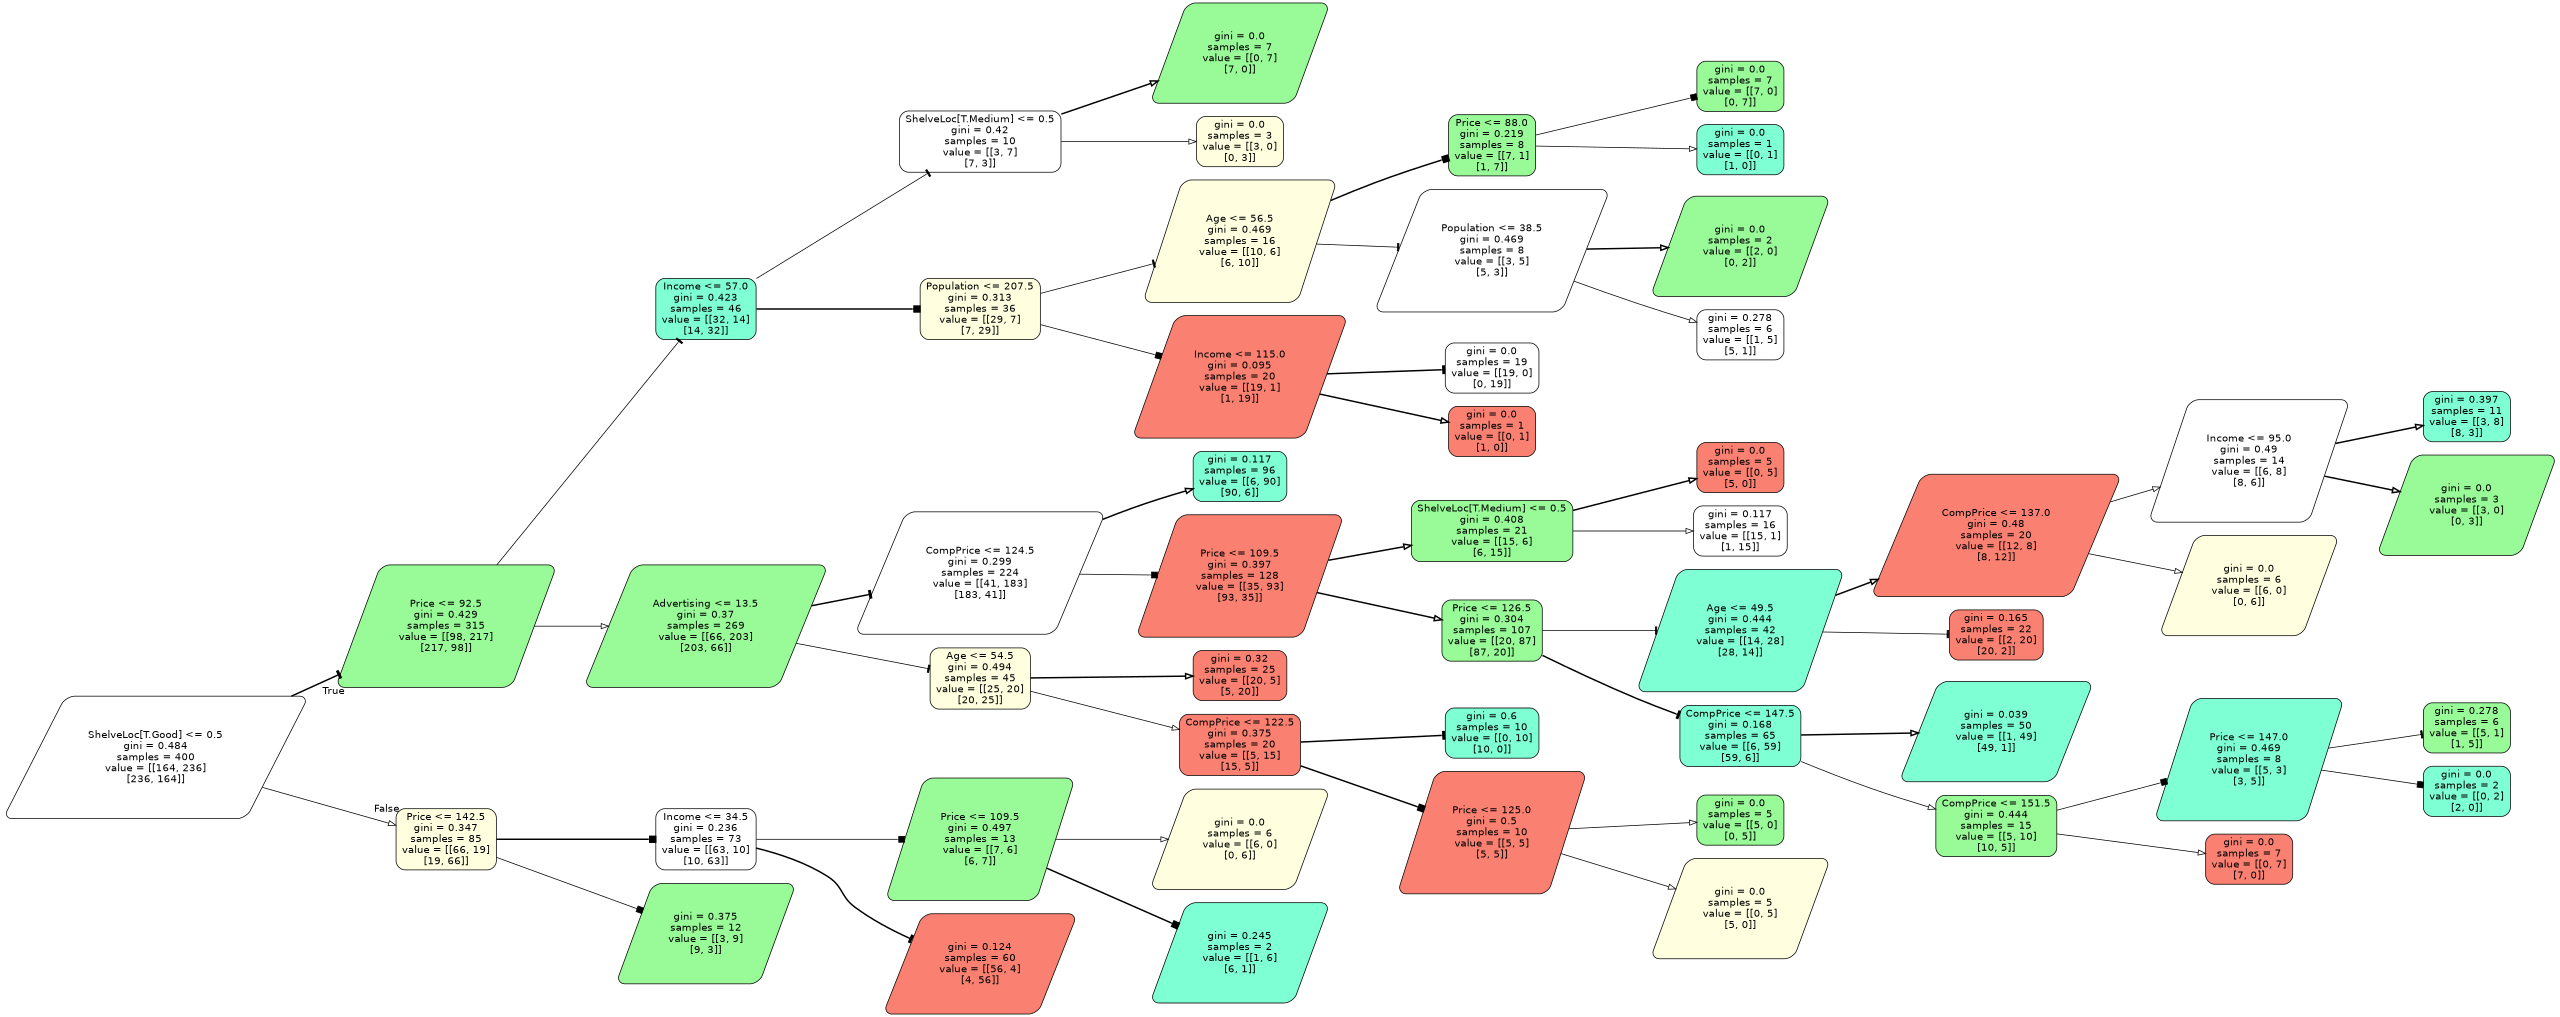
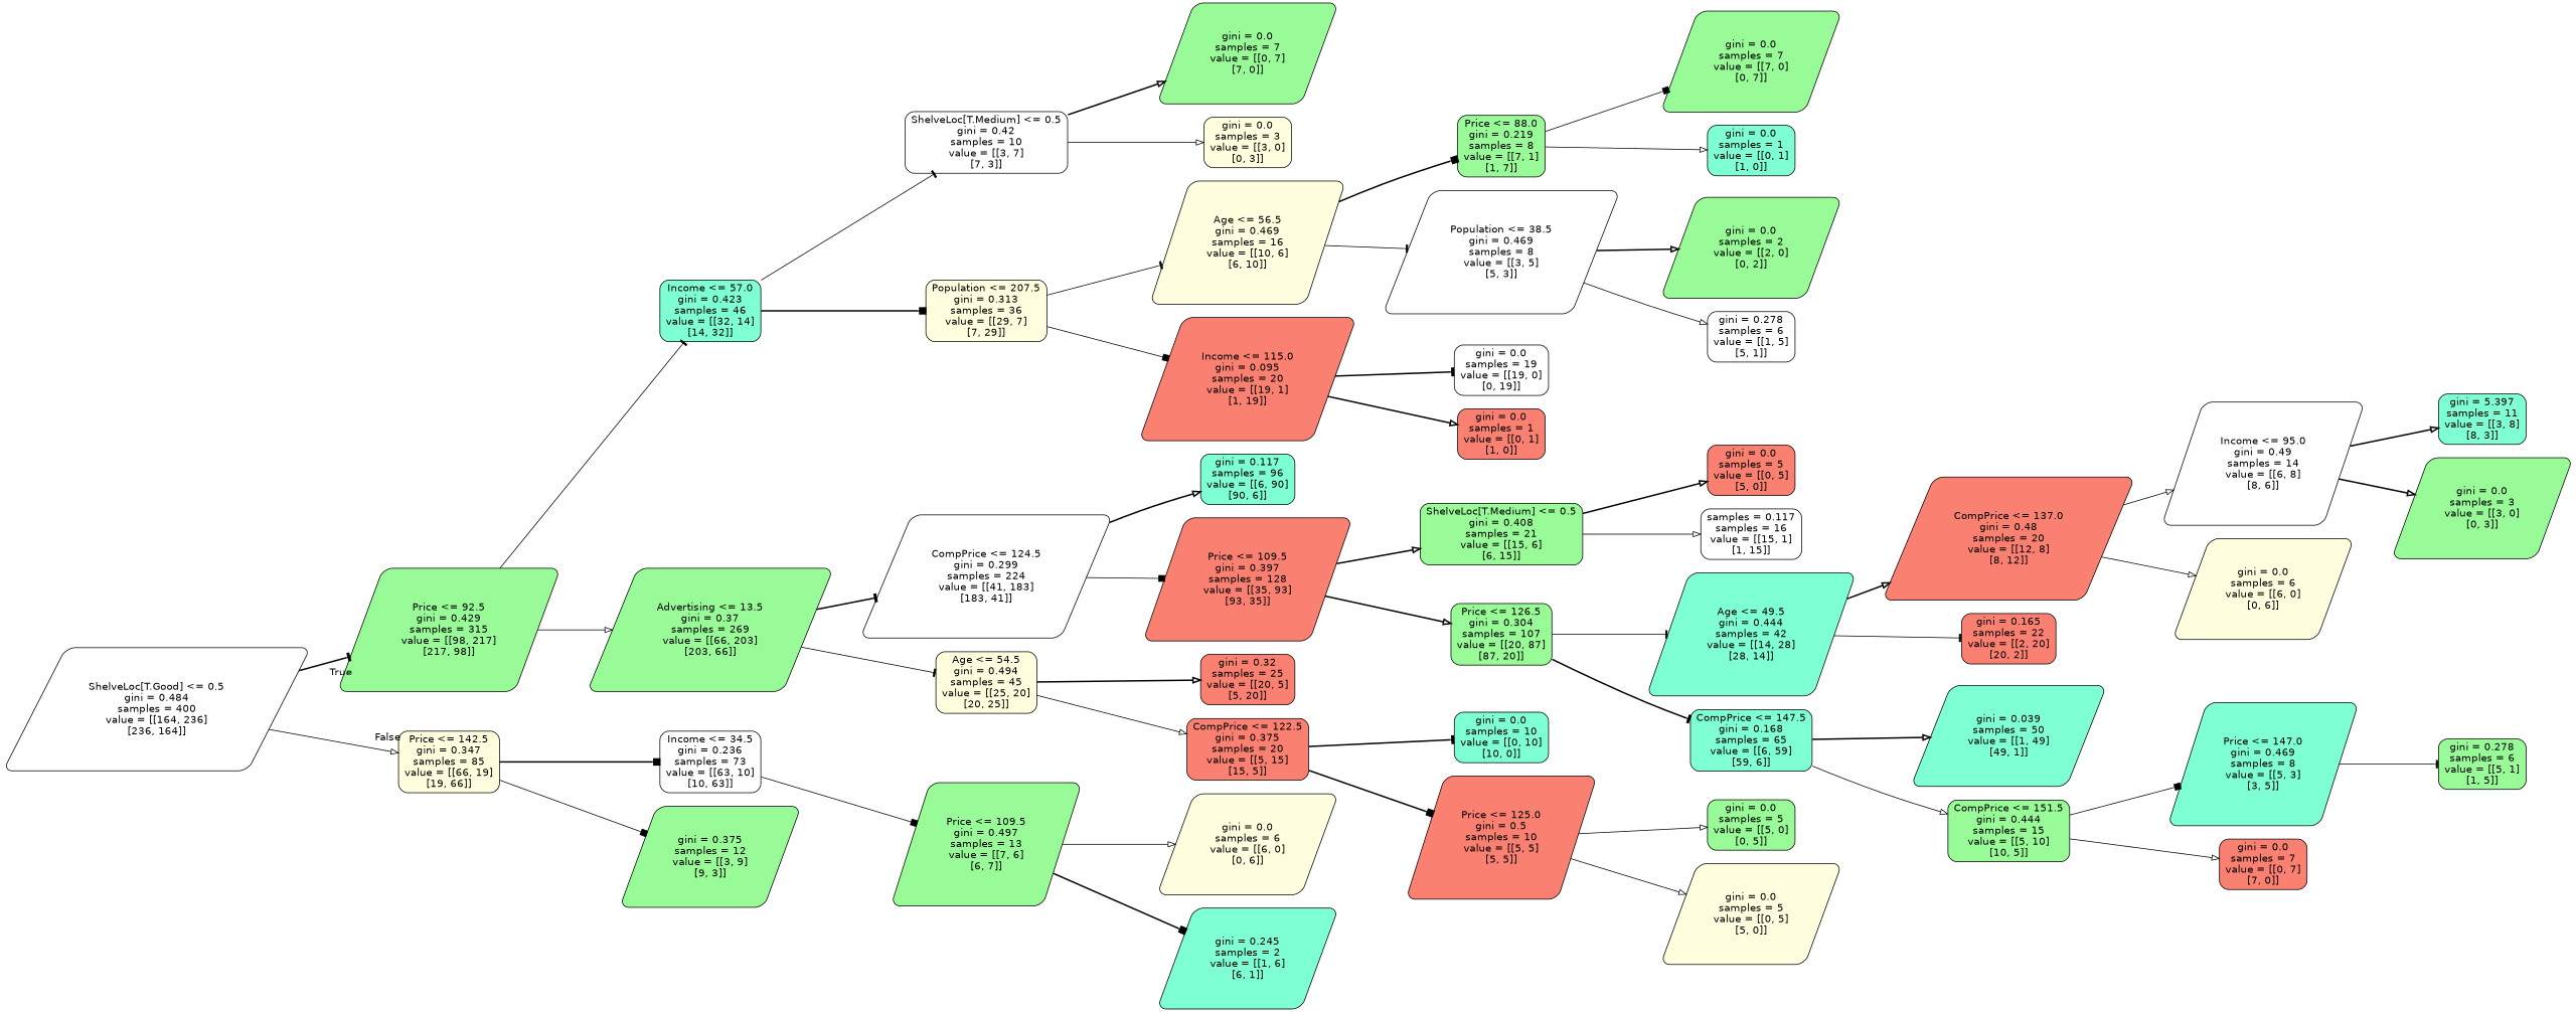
  digraph {
    rankdir=LR
    node [color=black fillcolor=palegreen fontname=helvetica shape=box style="filled, rounded"]
    edge [arrowhead=onormal fontname=helvetica style=solid]
    n1 [fillcolor=white label="ShelveLoc[T.Good] <= 0.5\ngini = 0.484\nsamples = 400\nvalue = [[164, 236]\n[236, 164]]" shape=parallelogram]
    n2 [label="Price <= 92.5\ngini = 0.429\nsamples = 315\nvalue = [[98, 217]\n[217, 98]]" shape=parallelogram]
    n3 [fillcolor=lightyellow label="Price <= 142.5\ngini = 0.347\nsamples = 85\nvalue = [[66, 19]\n[19, 66]]"]
    n4 [fillcolor=aquamarine label="Income <= 57.0\ngini = 0.423\nsamples = 46\nvalue = [[32, 14]\n[14, 32]]"]
    n5 [label="Advertising <= 13.5\ngini = 0.37\nsamples = 269\nvalue = [[66, 203]\n[203, 66]]" shape=parallelogram]
    n6 [fillcolor=white label="Income <= 34.5\ngini = 0.236\nsamples = 73\nvalue = [[63, 10]\n[10, 63]]"]
    n7 [label="gini = 0.375\nsamples = 12\nvalue = [[3, 9]\n[9, 3]]" shape=parallelogram]
    n8 [fillcolor=white label="ShelveLoc[T.Medium] <= 0.5\ngini = 0.42\nsamples = 10\nvalue = [[3, 7]\n[7, 3]]"]
    n9 [fillcolor=lightyellow label="Population <= 207.5\ngini = 0.313\nsamples = 36\nvalue = [[29, 7]\n[7, 29]]"]
    n10 [fillcolor=white label="CompPrice <= 124.5\ngini = 0.299\nsamples = 224\nvalue = [[41, 183]\n[183, 41]]" shape=parallelogram]
    n11 [fillcolor=lightyellow label="Age <= 54.5\ngini = 0.494\nsamples = 45\nvalue = [[25, 20]\n[20, 25]]"]
    n12 [label="gini = 0.0\nsamples = 7\nvalue = [[0, 7]\n[7, 0]]" shape=parallelogram]
    n13 [fillcolor=lightyellow label="gini = 0.0\nsamples = 3\nvalue = [[3, 0]\n[0, 3]]"]
    n14 [fillcolor=lightyellow label="Age <= 56.5\ngini = 0.469\nsamples = 16\nvalue = [[10, 6]\n[6, 10]]" shape=parallelogram]
    n15 [fillcolor=salmon label="Income <= 115.0\ngini = 0.095\nsamples = 20\nvalue = [[19, 1]\n[1, 19]]" shape=parallelogram]
    n16 [label="Price <= 88.0\ngini = 0.219\nsamples = 8\nvalue = [[7, 1]\n[1, 7]]"]
    n17 [fillcolor=white label="Population <= 38.5\ngini = 0.469\nsamples = 8\nvalue = [[3, 5]\n[5, 3]]" shape=parallelogram]
    n18 [fillcolor=white label="gini = 0.0\nsamples = 19\nvalue = [[19, 0]\n[0, 19]]"]
    n19 [fillcolor=salmon label="gini = 0.0\nsamples = 1\nvalue = [[0, 1]\n[1, 0]]"]
-   n20 [label="gini = 0.0\nsamples = 7\nvalue = [[7, 0]\n[0, 7]]"]
+   n20 [label="gini = 0.0\nsamples = 7\nvalue = [[7, 0]\n[0, 7]]" shape=parallelogram]
    n21 [fillcolor=aquamarine label="gini = 0.0\nsamples = 1\nvalue = [[0, 1]\n[1, 0]]"]
    n22 [label="gini = 0.0\nsamples = 2\nvalue = [[2, 0]\n[0, 2]]" shape=parallelogram]
    n23 [fillcolor=white label="gini = 0.278\nsamples = 6\nvalue = [[1, 5]\n[5, 1]]"]
    n24 [fillcolor=aquamarine label="gini = 0.117\nsamples = 96\nvalue = [[6, 90]\n[90, 6]]"]
    n25 [fillcolor=salmon label="Price <= 109.5\ngini = 0.397\nsamples = 128\nvalue = [[35, 93]\n[93, 35]]" shape=parallelogram]
    n26 [fillcolor=salmon label="gini = 0.32\nsamples = 25\nvalue = [[20, 5]\n[5, 20]]"]
    n27 [fillcolor=salmon label="CompPrice <= 122.5\ngini = 0.375\nsamples = 20\nvalue = [[5, 15]\n[15, 5]]"]
    n28 [label="ShelveLoc[T.Medium] <= 0.5\ngini = 0.408\nsamples = 21\nvalue = [[15, 6]\n[6, 15]]"]
    n29 [label="Price <= 126.5\ngini = 0.304\nsamples = 107\nvalue = [[20, 87]\n[87, 20]]"]
    n30 [fillcolor=salmon label="gini = 0.0\nsamples = 5\nvalue = [[0, 5]\n[5, 0]]"]
-   n31 [fillcolor=white label="gini = 0.117\nsamples = 16\nvalue = [[15, 1]\n[1, 15]]"]
+   n31 [fillcolor=white label="samples = 0.117\nsamples = 16\nvalue = [[15, 1]\n[1, 15]]"]
    n32 [fillcolor=aquamarine label="Age <= 49.5\ngini = 0.444\nsamples = 42\nvalue = [[14, 28]\n[28, 14]]" shape=parallelogram]
    n33 [fillcolor=aquamarine label="CompPrice <= 147.5\ngini = 0.168\nsamples = 65\nvalue = [[6, 59]\n[59, 6]]"]
    n34 [fillcolor=salmon label="CompPrice <= 137.0\ngini = 0.48\nsamples = 20\nvalue = [[12, 8]\n[8, 12]]" shape=parallelogram]
    n35 [fillcolor=salmon label="gini = 0.165\nsamples = 22\nvalue = [[2, 20]\n[20, 2]]"]
    n36 [fillcolor=aquamarine label="gini = 0.039\nsamples = 50\nvalue = [[1, 49]\n[49, 1]]" shape=parallelogram]
    n37 [label="CompPrice <= 151.5\ngini = 0.444\nsamples = 15\nvalue = [[5, 10]\n[10, 5]]"]
    n38 [fillcolor=white label="Income <= 95.0\ngini = 0.49\nsamples = 14\nvalue = [[6, 8]\n[8, 6]]" shape=parallelogram]
    n39 [fillcolor=lightyellow label="gini = 0.0\nsamples = 6\nvalue = [[6, 0]\n[0, 6]]" shape=parallelogram]
-   n40 [fillcolor=aquamarine label="gini = 0.397\nsamples = 11\nvalue = [[3, 8]\n[8, 3]]"]
+   n40 [fillcolor=aquamarine label="gini = 5.397\nsamples = 11\nvalue = [[3, 8]\n[8, 3]]"]
    n41 [label="gini = 0.0\nsamples = 3\nvalue = [[3, 0]\n[0, 3]]" shape=parallelogram]
    n42 [fillcolor=aquamarine label="Price <= 147.0\ngini = 0.469\nsamples = 8\nvalue = [[5, 3]\n[3, 5]]" shape=parallelogram]
    n43 [fillcolor=salmon label="gini = 0.0\nsamples = 7\nvalue = [[0, 7]\n[7, 0]]"]
    n44 [label="gini = 0.278\nsamples = 6\nvalue = [[5, 1]\n[1, 5]]"]
-   n45 [fillcolor=aquamarine label="gini = 0.0\nsamples = 2\nvalue = [[0, 2]\n[2, 0]]"]
-   n46 [fillcolor=aquamarine label="gini = 0.6\nsamples = 10\nvalue = [[0, 10]\n[10, 0]]"]
+   n46 [fillcolor=aquamarine label="gini = 0.0\nsamples = 10\nvalue = [[0, 10]\n[10, 0]]"]
    n47 [fillcolor=salmon label="Price <= 125.0\ngini = 0.5\nsamples = 10\nvalue = [[5, 5]\n[5, 5]]" shape=parallelogram]
    n48 [label="gini = 0.0\nsamples = 5\nvalue = [[5, 0]\n[0, 5]]"]
    n49 [fillcolor=lightyellow label="gini = 0.0\nsamples = 5\nvalue = [[0, 5]\n[5, 0]]" shape=parallelogram]
    n50 [label="Price <= 109.5\ngini = 0.497\nsamples = 13\nvalue = [[7, 6]\n[6, 7]]" shape=parallelogram]
-   n51 [fillcolor=salmon label="gini = 0.124\nsamples = 60\nvalue = [[56, 4]\n[4, 56]]" shape=parallelogram]
    n52 [fillcolor=lightyellow label="gini = 0.0\nsamples = 6\nvalue = [[6, 0]\n[0, 6]]" shape=parallelogram]
    n53 [fillcolor=aquamarine label="gini = 0.245\nsamples = 2\nvalue = [[1, 6]\n[6, 1]]" shape=parallelogram]
    n1 -> n2 [arrowhead=tee headlabel=True labelangle=45 labeldistance=2.5 style=bold]
    n1 -> n3 [headlabel=False labelangle=-45 labeldistance=2.5]
    n2 -> n4 [arrowhead=tee]
    n2 -> n5
    n3 -> n6 [arrowhead=box style=bold]
    n3 -> n7 [arrowhead=box]
    n4 -> n8 [arrowhead=tee]
    n4 -> n9 [arrowhead=box style=bold]
    n5 -> n10 [arrowhead=tee style=bold]
    n5 -> n11 [arrowhead=tee]
    n6 -> n50 [arrowhead=box]
-   n6 -> n51 [arrowhead=tee style=bold]
    n8 -> n12 [style=bold]
    n8 -> n13
    n9 -> n14 [arrowhead=tee]
    n9 -> n15 [arrowhead=box]
    n10 -> n24 [style=bold]
    n10 -> n25 [arrowhead=box]
    n11 -> n26 [style=bold]
    n11 -> n27
    n14 -> n16 [arrowhead=box style=bold]
    n14 -> n17 [arrowhead=tee]
    n15 -> n18 [arrowhead=tee style=bold]
    n15 -> n19 [style=bold]
    n16 -> n20 [arrowhead=box]
    n16 -> n21
    n17 -> n22 [style=bold]
    n17 -> n23
    n25 -> n28 [style=bold]
    n25 -> n29 [style=bold]
    n27 -> n46 [arrowhead=tee style=bold]
    n27 -> n47 [arrowhead=box style=bold]
    n28 -> n30 [style=bold]
    n28 -> n31
    n29 -> n32 [arrowhead=tee]
    n29 -> n33 [arrowhead=tee style=bold]
    n32 -> n34 [style=bold]
    n32 -> n35 [arrowhead=tee]
    n33 -> n36 [style=bold]
    n33 -> n37
    n34 -> n38
    n34 -> n39
    n37 -> n42 [arrowhead=box]
    n37 -> n43
    n38 -> n40 [style=bold]
    n38 -> n41 [style=bold]
    n42 -> n44 [arrowhead=tee]
-   n42 -> n45 [arrowhead=box]
    n47 -> n48
    n47 -> n49
    n50 -> n52
    n50 -> n53 [arrowhead=box style=bold]
  }
